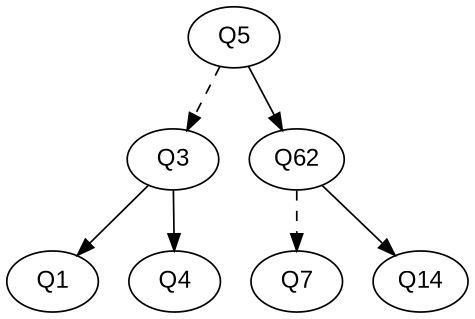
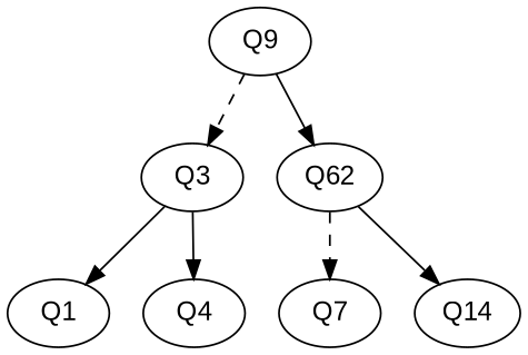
  digraph {
    fontname="Liberation Sans"
    node [fontname="Liberation Sans"]
    edge [fontname="Liberation Sans"]
-   Q5
+   Q5 [label=Q9]
    Q3
    n3 [label=Q62]
    Q1
    Q4
    Q7
    Q14
    Q5 -> Q3 [style=dashed]
    Q5 -> n3
    Q3 -> Q1 [style=solid]
    Q3 -> Q4
    n3 -> Q7 [style=dashed]
    n3 -> Q14
  }
